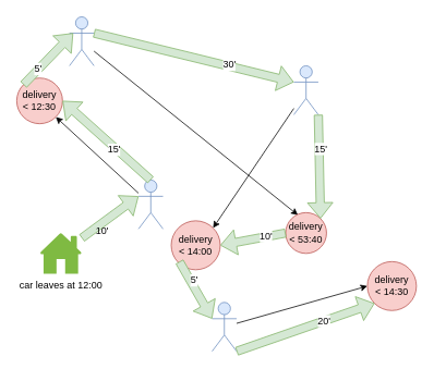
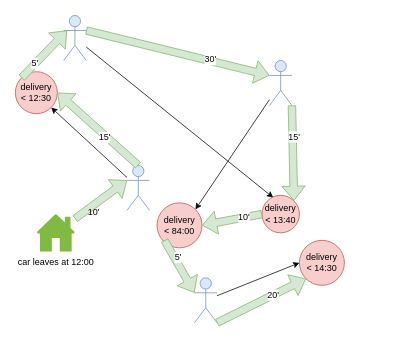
  <mxCell id="0" />
  <mxCell id="1" parent="0" />
  <mxCell id="2" value="" style="rounded=0;orthogonalLoop=1;jettySize=auto;html=1;entryX=1;entryY=0;entryDx=0;entryDy=0;" edge="1" parent="1" source="3" target="4"><mxGeometry relative="1" as="geometry"><mxPoint x="89" y="30" as="targetPoint" /></mxGeometry></mxCell>
  <mxCell id="3" value="&lt;div&gt;request 2&lt;/div&gt;" style="shape=umlActor;verticalLabelPosition=bottom;labelBackgroundColor=#ffffff;verticalAlign=top;html=1;outlineConnect=0;noLabel=1;fillColor=#dae8fc;strokeColor=#6c8ebf;" vertex="1" parent="1"><mxGeometry x="359" y="80" width="30" height="60" as="geometry" /></mxCell>
- <mxCell id="4" value="&lt;div&gt;delivery&lt;/div&gt;&lt;div&gt;&amp;lt; 14:00&lt;br&gt;&lt;/div&gt;" style="ellipse;whiteSpace=wrap;html=1;aspect=fixed;fillColor=#f8cecc;strokeColor=#b85450;" vertex="1" parent="1"><mxGeometry x="209" y="270" width="60" height="60" as="geometry" /></mxCell>
+ <mxCell id="4" value="&lt;div&gt;delivery&lt;/div&gt;&lt;div&gt;&amp;lt; 84:00&lt;br&gt;&lt;/div&gt;" style="ellipse;whiteSpace=wrap;html=1;aspect=fixed;fillColor=#f8cecc;strokeColor=#b85450;" vertex="1" parent="1"><mxGeometry x="209" y="270" width="60" height="60" as="geometry" /></mxCell>
  <mxCell id="5" value="" style="rounded=0;orthogonalLoop=1;jettySize=auto;html=1;entryX=0;entryY=0.5;entryDx=0;entryDy=0;" edge="1" parent="1" source="6" target="7"><mxGeometry relative="1" as="geometry"><mxPoint x="99" y="40" as="targetPoint" /></mxGeometry></mxCell>
  <mxCell id="6" value="request 4" style="shape=umlActor;verticalLabelPosition=bottom;labelBackgroundColor=#ffffff;verticalAlign=top;html=1;outlineConnect=0;noLabel=1;fillColor=#dae8fc;strokeColor=#6c8ebf;" vertex="1" parent="1"><mxGeometry x="259" y="370" width="30" height="60" as="geometry" /></mxCell>
- <mxCell id="7" value="&lt;div&gt;delivery&lt;/div&gt;&lt;div&gt;&amp;lt; 14:30&lt;/div&gt;" style="ellipse;whiteSpace=wrap;html=1;aspect=fixed;fillColor=#f8cecc;strokeColor=#b85450;" vertex="1" parent="1"><mxGeometry x="449" y="320" width="60" height="60" as="geometry" /></mxCell>
+ <mxCell id="7" value="&lt;div&gt;delivery&lt;/div&gt;&lt;div&gt;&amp;lt; 14:30&lt;/div&gt;" style="ellipse;whiteSpace=wrap;html=1;aspect=fixed;fillColor=#f8cecc;strokeColor=#b85450;" vertex="1" parent="1"><mxGeometry x="399" y="320" width="60" height="60" as="geometry" /></mxCell>
  <mxCell id="8" value="" style="rounded=0;orthogonalLoop=1;jettySize=auto;html=1;entryX=0.3;entryY=0.06;entryDx=0;entryDy=0;entryPerimeter=0;" edge="1" parent="1" source="9" target="10"><mxGeometry relative="1" as="geometry"><mxPoint x="-231" y="160" as="targetPoint" /></mxGeometry></mxCell>
  <mxCell id="9" value="request 1" style="shape=umlActor;verticalLabelPosition=bottom;labelBackgroundColor=#ffffff;verticalAlign=top;html=1;outlineConnect=0;noLabel=1;fillColor=#dae8fc;strokeColor=#6c8ebf;" vertex="1" parent="1"><mxGeometry x="84.5" y="20" width="30" height="60" as="geometry" /></mxCell>
- <mxCell id="10" value="&lt;div&gt;delivery&lt;/div&gt;&lt;div&gt;&amp;lt; 53:40&lt;br&gt;&lt;/div&gt;" style="ellipse;whiteSpace=wrap;html=1;aspect=fixed;fillColor=#f8cecc;strokeColor=#b85450;" vertex="1" parent="1"><mxGeometry x="349" y="260" width="50" height="50" as="geometry" /></mxCell>
+ <mxCell id="10" value="&lt;div&gt;delivery&lt;/div&gt;&lt;div&gt;&amp;lt; 13:40&lt;br&gt;&lt;/div&gt;" style="ellipse;whiteSpace=wrap;html=1;aspect=fixed;fillColor=#f8cecc;strokeColor=#b85450;" vertex="1" parent="1"><mxGeometry x="349" y="260" width="50" height="50" as="geometry" /></mxCell>
  <mxCell id="11" value="" style="rounded=0;orthogonalLoop=1;jettySize=auto;html=1;entryX=1;entryY=1;entryDx=0;entryDy=0;" edge="1" parent="1" source="12" target="13"><mxGeometry relative="1" as="geometry"><mxPoint x="-221" y="170" as="targetPoint" /></mxGeometry></mxCell>
  <mxCell id="12" value="request 3" style="shape=umlActor;verticalLabelPosition=bottom;labelBackgroundColor=#ffffff;verticalAlign=top;html=1;outlineConnect=0;noLabel=1;fillColor=#dae8fc;strokeColor=#6c8ebf;" vertex="1" parent="1"><mxGeometry x="169" y="220" width="30" height="60" as="geometry" /></mxCell>
  <mxCell id="13" value="&lt;div&gt;delivery&lt;/div&gt;&lt;div&gt;&amp;lt; 12:30&lt;br&gt;&lt;/div&gt;" style="ellipse;whiteSpace=wrap;html=1;aspect=fixed;fillColor=#f8cecc;strokeColor=#b85450;" vertex="1" parent="1"><mxGeometry x="20" y="95" width="56" height="56" as="geometry" /></mxCell>
  <mxCell id="14" value="&lt;div&gt;car leaves at 12:00&lt;br&gt;&lt;/div&gt;" style="pointerEvents=1;shadow=0;dashed=0;html=1;strokeColor=none;labelPosition=center;verticalLabelPosition=bottom;verticalAlign=top;outlineConnect=0;align=center;shape=mxgraph.office.concepts.home;fillColor=#7FBA42;" vertex="1" parent="1"><mxGeometry x="48.5" y="285" width="51" height="50" as="geometry" /></mxCell>
  <mxCell id="15" value="" style="shape=flexArrow;endArrow=classic;html=1;fillColor=#d5e8d4;strokeColor=#82b366;entryX=0;entryY=0.333;entryDx=0;entryDy=0;entryPerimeter=0;" edge="1" parent="1" source="14" target="12"><mxGeometry width="50" height="50" relative="1" as="geometry"><mxPoint x="100" y="310" as="sourcePoint" /><mxPoint x="169" y="260" as="targetPoint" /></mxGeometry></mxCell>
  <mxCell id="16" value="" style="shape=flexArrow;endArrow=classic;html=1;fillColor=#d5e8d4;strokeColor=#82b366;entryX=1;entryY=0.5;entryDx=0;entryDy=0;exitX=0.5;exitY=0;exitDx=0;exitDy=0;exitPerimeter=0;" edge="1" parent="1" source="12" target="13"><mxGeometry width="50" height="50" relative="1" as="geometry"><mxPoint x="179" y="210" as="sourcePoint" /><mxPoint x="99" y="120" as="targetPoint" /></mxGeometry></mxCell>
  <mxCell id="17" value="&lt;div&gt;15'&lt;/div&gt;" style="text;html=1;resizable=0;points=[];align=center;verticalAlign=middle;labelBackgroundColor=#ffffff;" vertex="1" connectable="0" parent="16"><mxGeometry x="-0.194" y="2" relative="1" as="geometry"><mxPoint as="offset" /></mxGeometry></mxCell>
  <mxCell id="18" value="" style="shape=flexArrow;endArrow=classic;html=1;fillColor=#d5e8d4;strokeColor=#82b366;exitX=0;exitY=0;exitDx=0;exitDy=0;" edge="1" parent="1" source="13"><mxGeometry width="50" height="50" relative="1" as="geometry"><mxPoint x="29" y="90" as="sourcePoint" /><mxPoint x="89" y="40" as="targetPoint" /></mxGeometry></mxCell>
  <mxCell id="19" value="&lt;div&gt;5'&lt;/div&gt;" style="text;html=1;resizable=0;points=[];align=center;verticalAlign=middle;labelBackgroundColor=#ffffff;" vertex="1" connectable="0" parent="18"><mxGeometry x="-0.407" y="1" relative="1" as="geometry"><mxPoint as="offset" /></mxGeometry></mxCell>
  <mxCell id="20" value="" style="shape=flexArrow;endArrow=classic;html=1;exitX=1;exitY=0.333;exitDx=0;exitDy=0;exitPerimeter=0;entryX=0;entryY=0.333;entryDx=0;entryDy=0;entryPerimeter=0;fillColor=#d5e8d4;strokeColor=#82b366;" edge="1" parent="1" source="9" target="3"><mxGeometry width="50" height="50" relative="1" as="geometry"><mxPoint x="29" y="490" as="sourcePoint" /><mxPoint x="79" y="440" as="targetPoint" /></mxGeometry></mxCell>
  <mxCell id="21" value="30'" style="text;html=1;resizable=0;points=[];align=center;verticalAlign=middle;labelBackgroundColor=#ffffff;" vertex="1" connectable="0" parent="20"><mxGeometry x="0.349" y="2" relative="1" as="geometry"><mxPoint x="-1" as="offset" /></mxGeometry></mxCell>
  <mxCell id="22" value="" style="shape=flexArrow;endArrow=classic;html=1;exitX=1;exitY=1;exitDx=0;exitDy=0;exitPerimeter=0;entryX=1;entryY=0;entryDx=0;entryDy=0;fillColor=#d5e8d4;strokeColor=#82b366;" edge="1" parent="1" source="3" target="10"><mxGeometry width="50" height="50" relative="1" as="geometry"><mxPoint x="29" y="470" as="sourcePoint" /><mxPoint x="79" y="420" as="targetPoint" /></mxGeometry></mxCell>
  <mxCell id="23" value="15'" style="text;html=1;resizable=0;points=[];align=center;verticalAlign=middle;labelBackgroundColor=#ffffff;" vertex="1" connectable="0" parent="22"><mxGeometry x="-0.338" y="2" relative="1" as="geometry"><mxPoint as="offset" /></mxGeometry></mxCell>
  <mxCell id="24" value="" style="shape=flexArrow;endArrow=classic;html=1;exitX=0;exitY=0.5;exitDx=0;exitDy=0;entryX=1;entryY=0.5;entryDx=0;entryDy=0;fillColor=#d5e8d4;strokeColor=#82b366;" edge="1" parent="1" source="10" target="4"><mxGeometry width="50" height="50" relative="1" as="geometry"><mxPoint x="29" y="470" as="sourcePoint" /><mxPoint x="79" y="420" as="targetPoint" /></mxGeometry></mxCell>
  <mxCell id="25" value="&lt;div&gt;10'&lt;/div&gt;" style="text;html=1;resizable=0;points=[];align=center;verticalAlign=middle;labelBackgroundColor=#ffffff;" vertex="1" connectable="0" parent="24"><mxGeometry x="-0.384" y="-1" relative="1" as="geometry"><mxPoint as="offset" /></mxGeometry></mxCell>
  <mxCell id="26" value="10'" style="text;html=1;resizable=0;points=[];autosize=1;align=left;verticalAlign=top;spacingTop=-4;" vertex="1" parent="1"><mxGeometry x="115" y="273" width="30" height="20" as="geometry" /></mxCell>
  <mxCell id="27" value="" style="shape=flexArrow;endArrow=classic;html=1;entryX=0;entryY=0.333;entryDx=0;entryDy=0;entryPerimeter=0;fillColor=#d5e8d4;strokeColor=#82b366;" edge="1" parent="1" target="6"><mxGeometry width="50" height="50" relative="1" as="geometry"><mxPoint x="219" y="320" as="sourcePoint" /><mxPoint x="229" y="360" as="targetPoint" /></mxGeometry></mxCell>
  <mxCell id="28" value="5'" style="text;html=1;resizable=0;points=[];align=center;verticalAlign=middle;labelBackgroundColor=#ffffff;" vertex="1" connectable="0" parent="27"><mxGeometry x="-0.295" y="3" relative="1" as="geometry"><mxPoint x="1" as="offset" /></mxGeometry></mxCell>
  <mxCell id="29" value="" style="shape=flexArrow;endArrow=classic;html=1;exitX=1;exitY=1;exitDx=0;exitDy=0;exitPerimeter=0;entryX=0;entryY=1;entryDx=0;entryDy=0;fillColor=#d5e8d4;strokeColor=#82b366;" edge="1" parent="1" source="6" target="7"><mxGeometry width="50" height="50" relative="1" as="geometry"><mxPoint x="409" y="460" as="sourcePoint" /><mxPoint x="459" y="410" as="targetPoint" /></mxGeometry></mxCell>
  <mxCell id="30" value="20'" style="text;html=1;resizable=0;points=[];align=center;verticalAlign=middle;labelBackgroundColor=#ffffff;" vertex="1" connectable="0" parent="29"><mxGeometry x="0.269" y="1" relative="1" as="geometry"><mxPoint y="1" as="offset" /></mxGeometry></mxCell>
